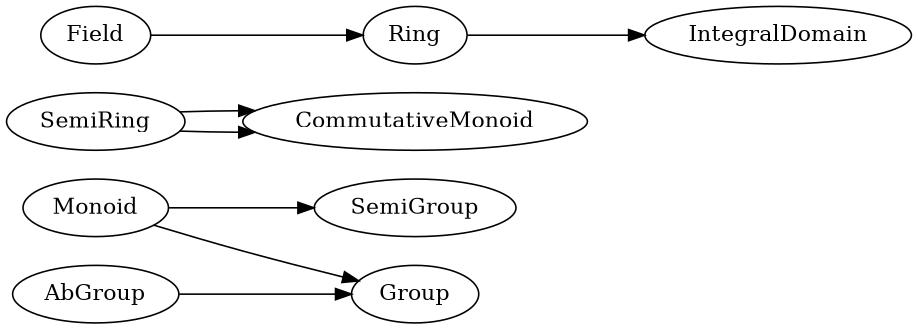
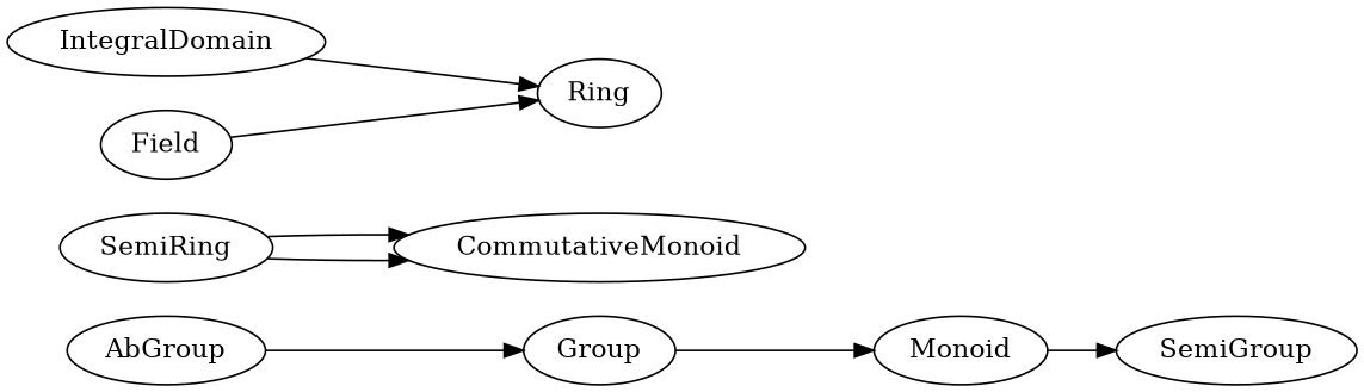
  digraph {
    rankdir=LR
    Monoid
    SemiGroup
    Group
    AbGroup
    SemiRing
    CommutativeMonoid
    IntegralDomain
    Ring
    Field
    Monoid -> SemiGroup
-   Monoid -> Group
+   Group -> Monoid
    AbGroup -> Group
    SemiRing -> CommutativeMonoid
    SemiRing -> CommutativeMonoid
-   Ring -> IntegralDomain
+   IntegralDomain -> Ring
    Field -> Ring
  }
